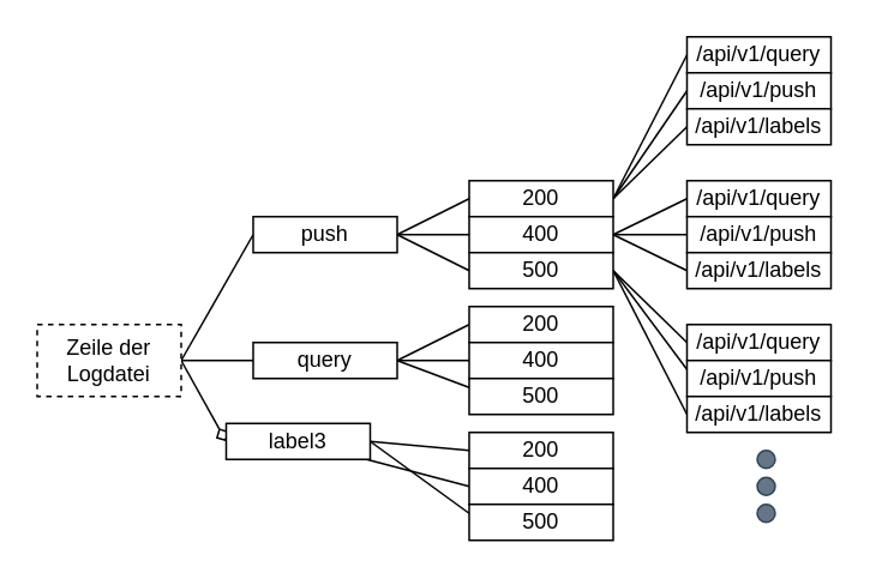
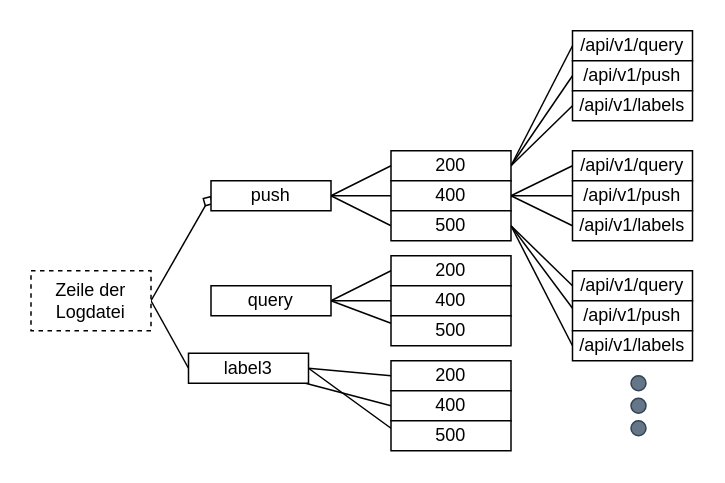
  <mxCell id="0" />
  <mxCell id="1" parent="0" />
- <mxCell id="2" style="rounded=0;orthogonalLoop=1;jettySize=auto;html=1;entryX=0;entryY=0.5;entryDx=0;entryDy=0;endArrow=none;endFill=0;exitX=1;exitY=0.5;exitDx=0;exitDy=0;" edge="1" parent="1" source="5" target="21"><mxGeometry relative="1" as="geometry" /></mxCell>
- <mxCell id="3" style="rounded=0;orthogonalLoop=1;jettySize=auto;html=1;entryX=0;entryY=0.5;entryDx=0;entryDy=0;endArrow=none;endFill=0;" edge="1" parent="1" source="5" target="13"><mxGeometry relative="1" as="geometry" /></mxCell>
- <mxCell id="4" style="rounded=0;orthogonalLoop=1;jettySize=auto;html=1;entryX=0;entryY=0.5;entryDx=0;entryDy=0;endArrow=diamond;endFill=0;exitX=1;exitY=0.5;exitDx=0;exitDy=0;" edge="1" parent="1" source="5" target="17"><mxGeometry relative="1" as="geometry" /></mxCell>
+ <mxCell id="2" style="rounded=0;orthogonalLoop=1;jettySize=auto;html=1;entryX=0;entryY=0.5;entryDx=0;entryDy=0;endArrow=diamond;endFill=0;exitX=1;exitY=0.5;exitDx=0;exitDy=0;" edge="1" parent="1" source="5" target="21"><mxGeometry relative="1" as="geometry" /></mxCell>
+ <mxCell id="4" style="rounded=0;orthogonalLoop=1;jettySize=auto;html=1;entryX=0;entryY=0.5;entryDx=0;entryDy=0;endArrow=none;endFill=0;exitX=1;exitY=0.5;exitDx=0;exitDy=0;" edge="1" parent="1" source="5" target="17"><mxGeometry relative="1" as="geometry" /></mxCell>
  <mxCell id="5" value="Zeile der Logdatei" style="rounded=0;whiteSpace=wrap;html=1;dashed=1;" vertex="1" parent="1"><mxGeometry x="20" y="180" width="80" height="40" as="geometry" /></mxCell>
  <mxCell id="6" style="rounded=0;orthogonalLoop=1;jettySize=auto;html=1;entryX=0;entryY=0.5;entryDx=0;entryDy=0;endArrow=none;endFill=0;exitX=1;exitY=0.5;exitDx=0;exitDy=0;elbow=vertical;" edge="1" parent="1" source="9" target="36"><mxGeometry relative="1" as="geometry" /></mxCell>
  <mxCell id="7" style="rounded=0;orthogonalLoop=1;jettySize=auto;html=1;entryX=0;entryY=0.5;entryDx=0;entryDy=0;endArrow=none;endFill=0;exitX=1;exitY=0.5;exitDx=0;exitDy=0;elbow=vertical;" edge="1" parent="1" source="9" target="37"><mxGeometry relative="1" as="geometry" /></mxCell>
  <mxCell id="8" style="rounded=0;orthogonalLoop=1;jettySize=auto;html=1;entryX=0;entryY=0.5;entryDx=0;entryDy=0;endArrow=none;endFill=0;exitX=1;exitY=0.5;exitDx=0;exitDy=0;elbow=vertical;" edge="1" parent="1" source="9" target="38"><mxGeometry relative="1" as="geometry" /></mxCell>
  <mxCell id="9" value="200" style="rounded=0;whiteSpace=wrap;html=1;" vertex="1" parent="1"><mxGeometry x="260" y="100" width="80" height="20" as="geometry" /></mxCell>
  <mxCell id="10" style="rounded=0;orthogonalLoop=1;jettySize=auto;html=1;entryX=0;entryY=0.5;entryDx=0;entryDy=0;endArrow=none;endFill=0;exitX=1;exitY=0.5;exitDx=0;exitDy=0;" edge="1" parent="1" source="13" target="30"><mxGeometry relative="1" as="geometry" /></mxCell>
  <mxCell id="11" style="rounded=0;orthogonalLoop=1;jettySize=auto;html=1;endArrow=none;endFill=0;" edge="1" parent="1" source="13" target="31"><mxGeometry relative="1" as="geometry" /></mxCell>
  <mxCell id="12" style="rounded=0;orthogonalLoop=1;jettySize=auto;html=1;entryX=0;entryY=0.25;entryDx=0;entryDy=0;endArrow=none;endFill=0;exitX=1;exitY=0.5;exitDx=0;exitDy=0;" edge="1" parent="1" source="13" target="32"><mxGeometry relative="1" as="geometry" /></mxCell>
  <mxCell id="13" value="query" style="rounded=0;whiteSpace=wrap;html=1;" vertex="1" parent="1"><mxGeometry x="140" y="190" width="80" height="20" as="geometry" /></mxCell>
  <mxCell id="14" style="rounded=0;orthogonalLoop=1;jettySize=auto;html=1;entryX=0;entryY=0.5;entryDx=0;entryDy=0;endArrow=none;endFill=0;exitX=1;exitY=0.5;exitDx=0;exitDy=0;" edge="1" parent="1" source="17" target="33"><mxGeometry relative="1" as="geometry" /></mxCell>
  <mxCell id="15" style="rounded=0;orthogonalLoop=1;jettySize=auto;html=1;entryX=0;entryY=0.5;entryDx=0;entryDy=0;endArrow=none;endFill=0;" edge="1" parent="1" source="17" target="34"><mxGeometry relative="1" as="geometry" /></mxCell>
  <mxCell id="16" style="rounded=0;orthogonalLoop=1;jettySize=auto;html=1;entryX=0;entryY=0.25;entryDx=0;entryDy=0;endArrow=none;endFill=0;exitX=1;exitY=0.5;exitDx=0;exitDy=0;" edge="1" parent="1" source="17" target="35"><mxGeometry relative="1" as="geometry" /></mxCell>
  <mxCell id="17" value="label3" style="rounded=0;whiteSpace=wrap;html=1;" vertex="1" parent="1"><mxGeometry x="125" y="235" width="80" height="20" as="geometry" /></mxCell>
  <mxCell id="18" style="rounded=0;orthogonalLoop=1;jettySize=auto;html=1;entryX=0;entryY=0.5;entryDx=0;entryDy=0;endArrow=none;endFill=0;exitX=1;exitY=0.5;exitDx=0;exitDy=0;" edge="1" parent="1" source="21" target="9"><mxGeometry relative="1" as="geometry" /></mxCell>
  <mxCell id="19" style="rounded=0;orthogonalLoop=1;jettySize=auto;html=1;entryX=0;entryY=0.5;entryDx=0;entryDy=0;endArrow=none;endFill=0;" edge="1" parent="1" source="21" target="25"><mxGeometry relative="1" as="geometry" /></mxCell>
  <mxCell id="20" style="rounded=0;orthogonalLoop=1;jettySize=auto;html=1;entryX=0;entryY=0.5;entryDx=0;entryDy=0;endArrow=none;endFill=0;exitX=1;exitY=0.5;exitDx=0;exitDy=0;" edge="1" parent="1" source="21" target="29"><mxGeometry relative="1" as="geometry" /></mxCell>
  <mxCell id="21" value="push" style="rounded=0;whiteSpace=wrap;html=1;" vertex="1" parent="1"><mxGeometry x="140" y="120" width="80" height="20" as="geometry" /></mxCell>
  <mxCell id="22" style="rounded=0;orthogonalLoop=1;jettySize=auto;html=1;entryX=0;entryY=0.5;entryDx=0;entryDy=0;endArrow=none;endFill=0;elbow=vertical;" edge="1" parent="1" source="25" target="40"><mxGeometry relative="1" as="geometry" /></mxCell>
  <mxCell id="23" style="rounded=0;orthogonalLoop=1;jettySize=auto;html=1;entryX=0;entryY=0.5;entryDx=0;entryDy=0;endArrow=none;endFill=0;exitX=1;exitY=0.5;exitDx=0;exitDy=0;elbow=vertical;" edge="1" parent="1" source="25" target="39"><mxGeometry relative="1" as="geometry" /></mxCell>
  <mxCell id="24" style="rounded=0;orthogonalLoop=1;jettySize=auto;html=1;entryX=0;entryY=0.5;entryDx=0;entryDy=0;endArrow=none;endFill=0;exitX=1;exitY=0.5;exitDx=0;exitDy=0;elbow=vertical;" edge="1" parent="1" source="25" target="41"><mxGeometry relative="1" as="geometry" /></mxCell>
  <mxCell id="25" value="400" style="rounded=0;whiteSpace=wrap;html=1;" vertex="1" parent="1"><mxGeometry x="260" y="120" width="80" height="20" as="geometry" /></mxCell>
  <mxCell id="26" style="rounded=0;orthogonalLoop=1;jettySize=auto;html=1;entryX=0;entryY=0.5;entryDx=0;entryDy=0;endArrow=none;endFill=0;exitX=1;exitY=0.5;exitDx=0;exitDy=0;elbow=vertical;" edge="1" parent="1" source="29" target="42"><mxGeometry relative="1" as="geometry" /></mxCell>
  <mxCell id="27" style="rounded=0;orthogonalLoop=1;jettySize=auto;html=1;entryX=0;entryY=0.25;entryDx=0;entryDy=0;endArrow=none;endFill=0;exitX=1;exitY=0.5;exitDx=0;exitDy=0;elbow=vertical;" edge="1" parent="1" source="29" target="43"><mxGeometry relative="1" as="geometry" /></mxCell>
  <mxCell id="28" style="rounded=0;orthogonalLoop=1;jettySize=auto;html=1;entryX=0;entryY=0.5;entryDx=0;entryDy=0;endArrow=none;endFill=0;exitX=1;exitY=0.5;exitDx=0;exitDy=0;elbow=vertical;" edge="1" parent="1" source="29" target="44"><mxGeometry relative="1" as="geometry" /></mxCell>
  <mxCell id="29" value="500" style="rounded=0;whiteSpace=wrap;html=1;" vertex="1" parent="1"><mxGeometry x="260" y="140" width="80" height="20" as="geometry" /></mxCell>
  <mxCell id="30" value="200" style="rounded=0;whiteSpace=wrap;html=1;" vertex="1" parent="1"><mxGeometry x="260" y="170" width="80" height="20" as="geometry" /></mxCell>
  <mxCell id="31" value="400" style="rounded=0;whiteSpace=wrap;html=1;" vertex="1" parent="1"><mxGeometry x="260" y="190" width="80" height="20" as="geometry" /></mxCell>
  <mxCell id="32" value="500" style="rounded=0;whiteSpace=wrap;html=1;" vertex="1" parent="1"><mxGeometry x="260" y="210" width="80" height="20" as="geometry" /></mxCell>
  <mxCell id="33" value="200" style="rounded=0;whiteSpace=wrap;html=1;" vertex="1" parent="1"><mxGeometry x="260" y="240" width="80" height="20" as="geometry" /></mxCell>
  <mxCell id="34" value="400" style="rounded=0;whiteSpace=wrap;html=1;" vertex="1" parent="1"><mxGeometry x="260" y="260" width="80" height="20" as="geometry" /></mxCell>
  <mxCell id="35" value="500" style="rounded=0;whiteSpace=wrap;html=1;" vertex="1" parent="1"><mxGeometry x="260" y="280" width="80" height="20" as="geometry" /></mxCell>
  <mxCell id="36" value="/api/v1/query" style="rounded=0;whiteSpace=wrap;html=1;" vertex="1" parent="1"><mxGeometry x="381" y="20" width="80" height="20" as="geometry" /></mxCell>
  <mxCell id="37" value="/api/v1/push" style="rounded=0;whiteSpace=wrap;html=1;" vertex="1" parent="1"><mxGeometry x="381" y="40" width="80" height="20" as="geometry" /></mxCell>
  <mxCell id="38" value="/api/v1/labels" style="rounded=0;whiteSpace=wrap;html=1;" vertex="1" parent="1"><mxGeometry x="381" y="60" width="80" height="20" as="geometry" /></mxCell>
  <mxCell id="39" value="/api/v1/query" style="rounded=0;whiteSpace=wrap;html=1;" vertex="1" parent="1"><mxGeometry x="381" y="100" width="80" height="20" as="geometry" /></mxCell>
  <mxCell id="40" value="/api/v1/push" style="rounded=0;whiteSpace=wrap;html=1;" vertex="1" parent="1"><mxGeometry x="381" y="120" width="80" height="20" as="geometry" /></mxCell>
  <mxCell id="41" value="/api/v1/labels" style="rounded=0;whiteSpace=wrap;html=1;" vertex="1" parent="1"><mxGeometry x="381" y="140" width="80" height="20" as="geometry" /></mxCell>
  <mxCell id="42" value="/api/v1/query" style="rounded=0;whiteSpace=wrap;html=1;" vertex="1" parent="1"><mxGeometry x="381" y="180" width="80" height="20" as="geometry" /></mxCell>
  <mxCell id="43" value="/api/v1/push" style="rounded=0;whiteSpace=wrap;html=1;" vertex="1" parent="1"><mxGeometry x="381" y="200" width="80" height="20" as="geometry" /></mxCell>
  <mxCell id="44" value="/api/v1/labels" style="rounded=0;whiteSpace=wrap;html=1;" vertex="1" parent="1"><mxGeometry x="381" y="220" width="80" height="20" as="geometry" /></mxCell>
  <mxCell id="45" value="" style="ellipse;whiteSpace=wrap;html=1;fillColor=#647687;strokeColor=#314354;fontColor=#ffffff;" vertex="1" parent="1"><mxGeometry x="420" y="250" width="10" height="10" as="geometry" /></mxCell>
  <mxCell id="46" value="" style="ellipse;whiteSpace=wrap;html=1;fillColor=#647687;strokeColor=#314354;fontColor=#ffffff;" vertex="1" parent="1"><mxGeometry x="420" y="265" width="10" height="10" as="geometry" /></mxCell>
  <mxCell id="47" value="" style="ellipse;whiteSpace=wrap;html=1;fillColor=#647687;strokeColor=#314354;fontColor=#ffffff;" vertex="1" parent="1"><mxGeometry x="420" y="280" width="10" height="10" as="geometry" /></mxCell>
